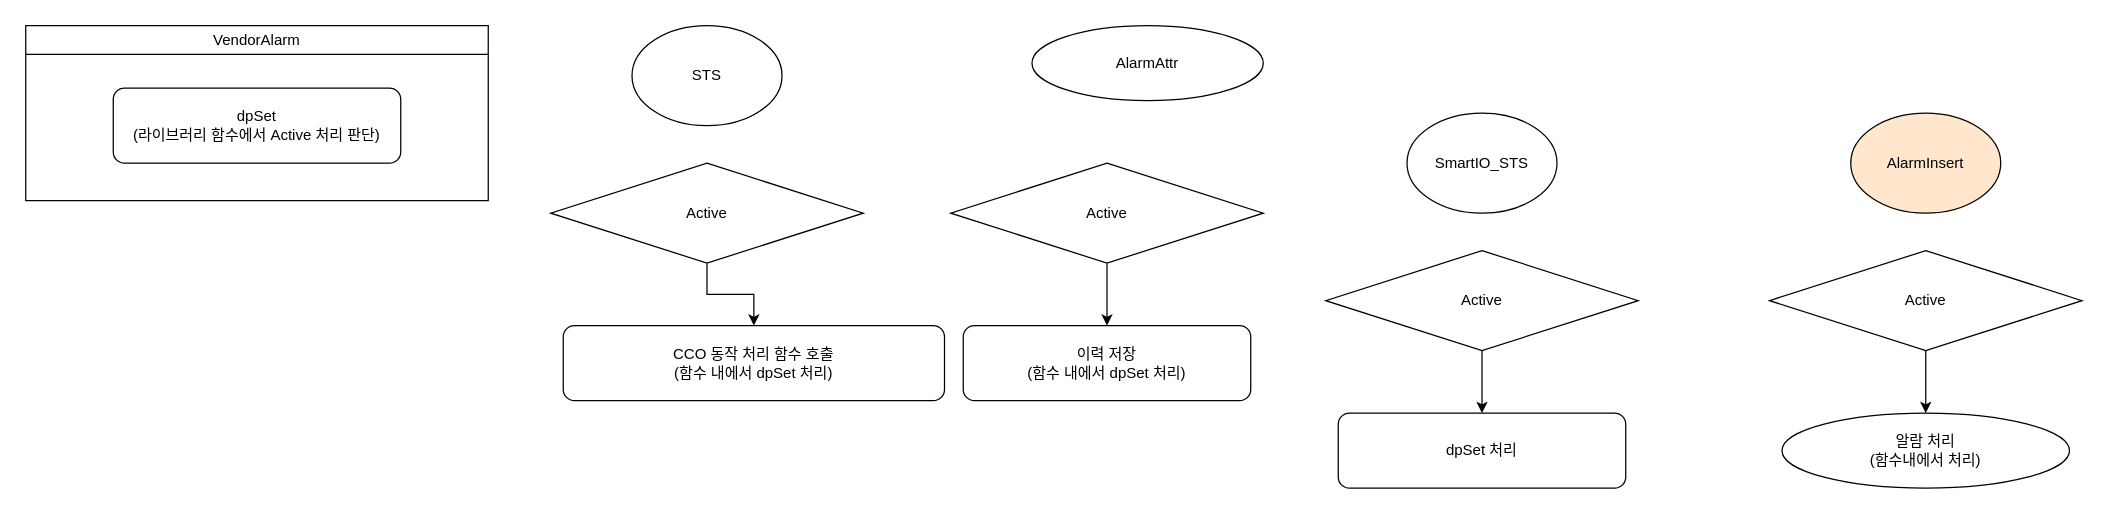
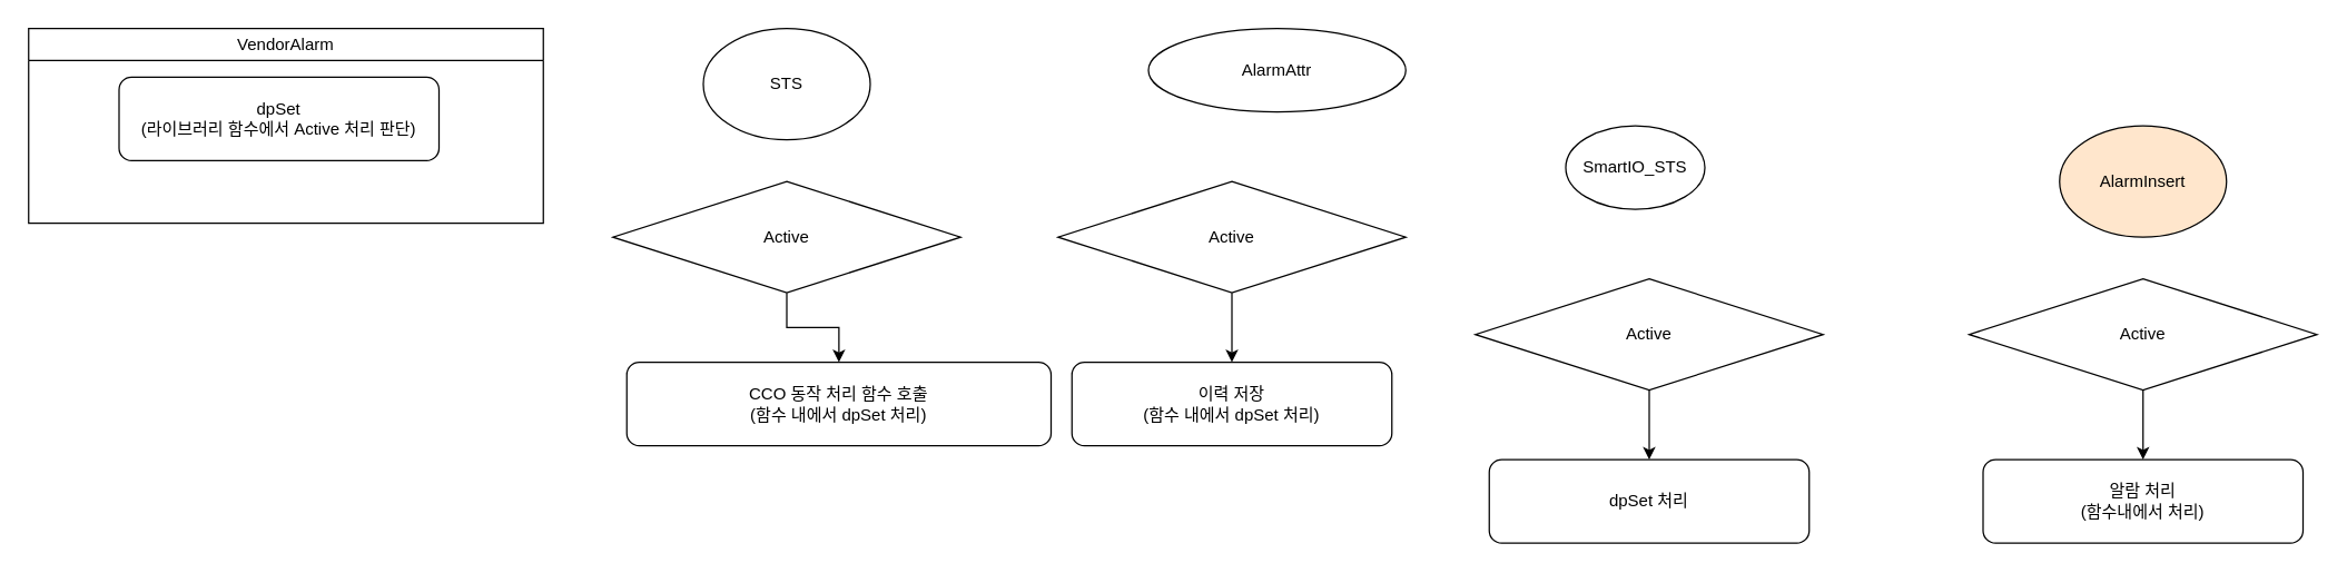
  <mxCell id="0" />
  <mxCell id="1" parent="0" />
  <mxCell id="2" value="CCO 동작 처리 함수 호출&lt;br&gt;(함수 내에서 dpSet 처리)" style="rounded=1;whiteSpace=wrap;html=1;" vertex="1" parent="1"><mxGeometry x="450" y="260" width="305" height="60" as="geometry" /></mxCell>
  <mxCell id="3" value="STS" style="ellipse;whiteSpace=wrap;html=1;" vertex="1" parent="1"><mxGeometry x="505" y="20" width="120" height="80" as="geometry" /></mxCell>
  <mxCell id="4" style="edgeStyle=orthogonalEdgeStyle;rounded=0;orthogonalLoop=1;jettySize=auto;html=1;exitX=0.5;exitY=1;exitDx=0;exitDy=0;" edge="1" parent="1" source="5" target="2"><mxGeometry relative="1" as="geometry" /></mxCell>
  <mxCell id="5" value="Active" style="rhombus;whiteSpace=wrap;html=1;" vertex="1" parent="1"><mxGeometry x="440" y="130" width="250" height="80" as="geometry" /></mxCell>
  <mxCell id="6" value="이력 저장&lt;br&gt;(함수 내에서 dpSet 처리)" style="rounded=1;whiteSpace=wrap;html=1;" vertex="1" parent="1"><mxGeometry x="770" y="260" width="230" height="60" as="geometry" /></mxCell>
  <mxCell id="7" value="AlarmAttr" style="ellipse;whiteSpace=wrap;html=1;" vertex="1" parent="1"><mxGeometry x="825" y="20" width="185" height="60" as="geometry" /></mxCell>
  <mxCell id="8" style="edgeStyle=orthogonalEdgeStyle;rounded=0;orthogonalLoop=1;jettySize=auto;html=1;exitX=0.5;exitY=1;exitDx=0;exitDy=0;" edge="1" parent="1" source="9" target="6"><mxGeometry relative="1" as="geometry" /></mxCell>
  <mxCell id="9" value="Active" style="rhombus;whiteSpace=wrap;html=1;" vertex="1" parent="1"><mxGeometry x="760" y="130" width="250" height="80" as="geometry" /></mxCell>
- <mxCell id="10" value="SmartIO_STS" style="ellipse;whiteSpace=wrap;html=1;" vertex="1" parent="1"><mxGeometry x="1125" y="90" width="120" height="80" as="geometry" /></mxCell>
+ <mxCell id="10" value="SmartIO_STS" style="ellipse;whiteSpace=wrap;html=1;" vertex="1" parent="1"><mxGeometry x="1125" y="90" width="100" height="60" as="geometry" /></mxCell>
  <mxCell id="11" style="edgeStyle=orthogonalEdgeStyle;rounded=0;orthogonalLoop=1;jettySize=auto;html=1;exitX=0.5;exitY=1;exitDx=0;exitDy=0;entryX=0.5;entryY=0;entryDx=0;entryDy=0;" edge="1" parent="1" source="12" target="13"><mxGeometry relative="1" as="geometry" /></mxCell>
  <mxCell id="12" value="Active" style="rhombus;whiteSpace=wrap;html=1;" vertex="1" parent="1"><mxGeometry x="1060" y="200" width="250" height="80" as="geometry" /></mxCell>
  <mxCell id="13" value="dpSet 처리" style="rounded=1;whiteSpace=wrap;html=1;" vertex="1" parent="1"><mxGeometry x="1070" y="330" width="230" height="60" as="geometry" /></mxCell>
  <mxCell id="14" value="AlarmInsert" style="ellipse;whiteSpace=wrap;html=1;fillColor=#ffe6cc;" vertex="1" parent="1"><mxGeometry x="1480" y="90" width="120" height="80" as="geometry" /></mxCell>
  <mxCell id="15" style="edgeStyle=orthogonalEdgeStyle;rounded=0;orthogonalLoop=1;jettySize=auto;html=1;exitX=0.5;exitY=1;exitDx=0;exitDy=0;" edge="1" parent="1" source="16" target="17"><mxGeometry relative="1" as="geometry" /></mxCell>
  <mxCell id="16" value="Active" style="rhombus;whiteSpace=wrap;html=1;" vertex="1" parent="1"><mxGeometry x="1415" y="200" width="250" height="80" as="geometry" /></mxCell>
- <mxCell id="17" value="알람 처리&lt;br&gt;(함수내에서 처리)" style="ellipse;whiteSpace=wrap;html=1;" vertex="1" parent="1"><mxGeometry x="1425" y="330" width="230" height="60" as="geometry" /></mxCell>
+ <mxCell id="17" value="알람 처리&lt;br&gt;(함수내에서 처리)" style="rounded=1;whiteSpace=wrap;html=1;" vertex="1" parent="1"><mxGeometry x="1425" y="330" width="230" height="60" as="geometry" /></mxCell>
  <mxCell id="18" value="&lt;span style=&quot;font-weight: 400;&quot;&gt;VendorAlarm&lt;/span&gt;" style="swimlane;whiteSpace=wrap;html=1;" vertex="1" parent="1"><mxGeometry x="20" y="20" width="370" height="140" as="geometry" /></mxCell>
- <mxCell id="19" value="dpSet&lt;br&gt;(라이브러리 함수에서 Active 처리 판단)" style="rounded=1;whiteSpace=wrap;html=1;" vertex="1" parent="18"><mxGeometry x="70" y="50" width="230" height="60" as="geometry" /></mxCell>
+ <mxCell id="19" value="dpSet&lt;br&gt;(라이브러리 함수에서 Active 처리 판단)" style="rounded=1;whiteSpace=wrap;html=1;" vertex="1" parent="18"><mxGeometry x="65" y="35" width="230" height="60" as="geometry" /></mxCell>
